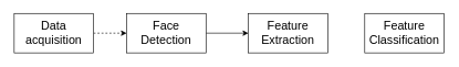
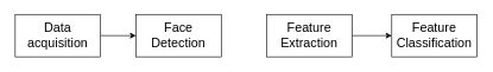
  <mxCell id="0" />
  <mxCell id="1" parent="0" />
- <mxCell id="2" style="edgeStyle=orthogonalEdgeStyle;rounded=0;orthogonalLoop=1;jettySize=auto;html=1;fontSize=18;dashed=1;" edge="1" parent="1" source="3" target="5"><mxGeometry relative="1" as="geometry" /></mxCell>
+ <mxCell id="2" style="edgeStyle=orthogonalEdgeStyle;rounded=0;orthogonalLoop=1;jettySize=auto;html=1;fontSize=18;" edge="1" parent="1" source="3" target="5"><mxGeometry relative="1" as="geometry" /></mxCell>
  <mxCell id="3" value="&lt;font style=&quot;font-size: 18px&quot;&gt;Data acquisition&lt;/font&gt;" style="rounded=0;whiteSpace=wrap;html=1;" parent="1" vertex="1"><mxGeometry x="20" y="20" width="120" height="60" as="geometry" /></mxCell>
- <mxCell id="4" style="edgeStyle=orthogonalEdgeStyle;rounded=0;orthogonalLoop=1;jettySize=auto;html=1;entryX=0;entryY=0.5;entryDx=0;entryDy=0;fontSize=18;" edge="1" parent="1" source="5" target="7"><mxGeometry relative="1" as="geometry" /></mxCell>
  <mxCell id="5" value="&lt;font style=&quot;font-size: 18px&quot;&gt;Face&lt;br&gt;Detection&lt;br&gt;&lt;/font&gt;" style="rounded=0;whiteSpace=wrap;html=1;" vertex="1" parent="1"><mxGeometry x="190" y="20" width="120" height="60" as="geometry" /></mxCell>
+ <mxCell id="6" style="edgeStyle=orthogonalEdgeStyle;rounded=0;orthogonalLoop=1;jettySize=auto;html=1;fontSize=18;" edge="1" parent="1" source="7" target="8"><mxGeometry relative="1" as="geometry" /></mxCell>
  <mxCell id="7" value="&lt;font style=&quot;font-size: 18px&quot;&gt;Feature&lt;br&gt;Extraction&lt;br&gt;&lt;/font&gt;" style="rounded=0;whiteSpace=wrap;html=1;" vertex="1" parent="1"><mxGeometry x="374" y="20" width="120" height="60" as="geometry" /></mxCell>
  <mxCell id="8" value="&lt;font style=&quot;font-size: 18px&quot;&gt;Feature&lt;br&gt;Classification&lt;br&gt;&lt;/font&gt;" style="rounded=0;whiteSpace=wrap;html=1;" vertex="1" parent="1"><mxGeometry x="550" y="20" width="120" height="60" as="geometry" /></mxCell>
